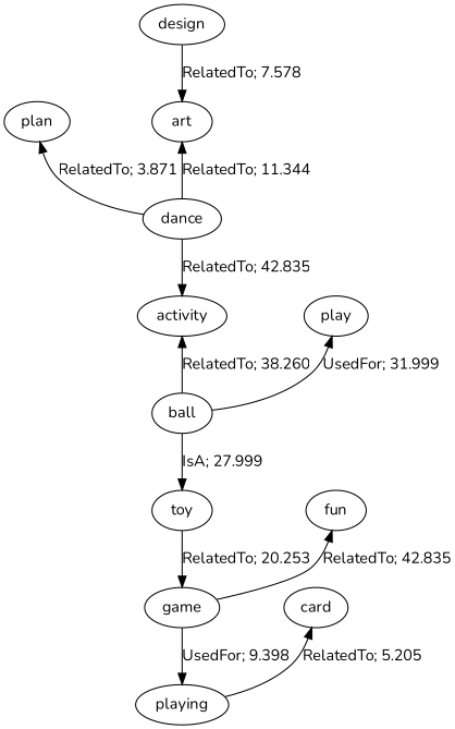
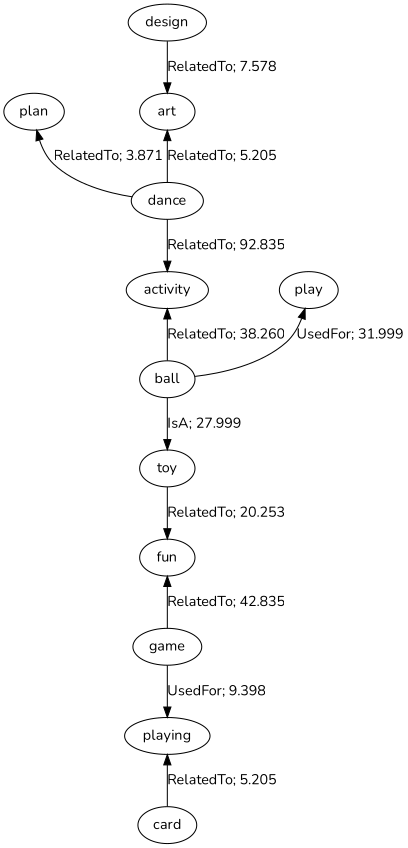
  digraph {
    fontname=Nunito
    node [fontname=Nunito]
    edge [dir=back fontname=Nunito]
    n1 [label=plan]
    n2 [label=dance]
    n3 [label=design]
    n4 [label=art]
    n5 [label=activity]
    n6 [label=ball]
    n7 [label=play]
    n8 [label=toy]
    n9 [label=fun]
    n10 [label=game]
    n11 [label=playing]
    n12 [label=card]
    n1 -> n2 [label="RelatedTo; 3.871" weight=3.871]
-   n2 -> n5 [dir=forward label="RelatedTo; 42.835" weight=42.835]
+   n2 -> n5 [dir=forward label="RelatedTo; 92.835" weight=42.835]
    n3 -> n4 [dir=forward label="RelatedTo; 7.578" weight=7.574]
-   n4 -> n2 [label="RelatedTo; 11.344" weight=11.344]
+   n4 -> n2 [label="RelatedTo; 5.205" weight=11.344]
    n5 -> n6 [label="RelatedTo; 38.260" weight=38.260]
    n6 -> n8 [dir=forward label="IsA; 27.999" weight=27.999]
    n7 -> n6 [label="UsedFor; 31.999" weight=31.999]
-   n8 -> n10 [dir=forward label="RelatedTo; 20.253" weight=20.253]
+   n8 -> n9 [dir=forward label="RelatedTo; 20.253" weight=20.253]
    n9 -> n10 [label="RelatedTo; 42.835" weight=15.282]
    n10 -> n11 [dir=forward label="UsedFor; 9.398" weight=9.398]
-   n12 -> n11 [label="RelatedTo; 5.205" weight=5.205]
+   n11 -> n12 [label="RelatedTo; 5.205" weight=5.205]
  }
